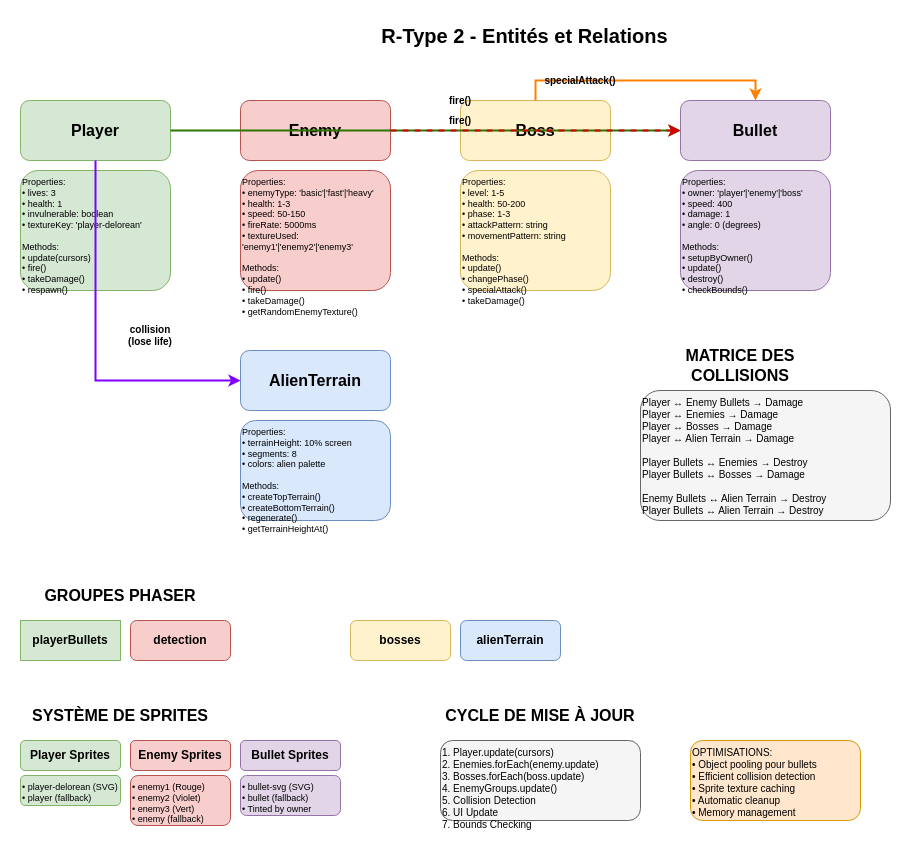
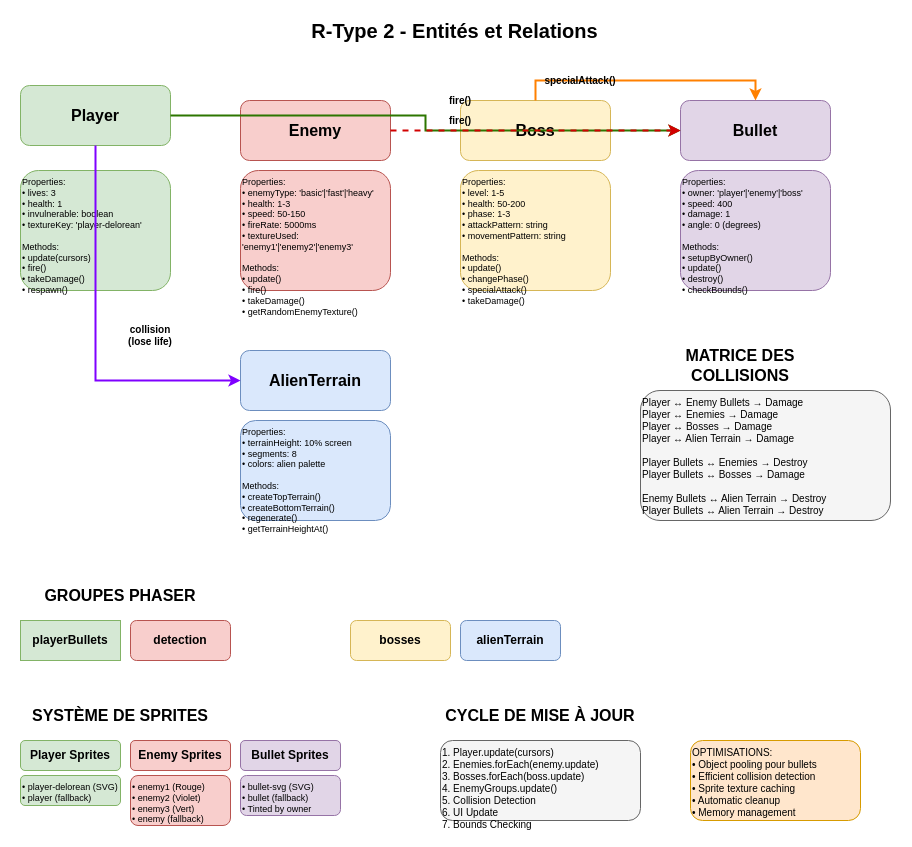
  <mxCell id="0" />
  <mxCell id="1" parent="0" />
- <mxCell id="2" value="R-Type 2 - Entités et Relations" style="text;html=1;strokeColor=none;fillColor=none;align=center;verticalAlign=middle;whiteSpace=wrap;rounded=0;fontSize=20;fontStyle=1;" vertex="1" parent="1"><mxGeometry x="290" y="20" width="469" height="30" as="geometry" /></mxCell>
- <mxCell id="3" value="Player" style="rounded=1;whiteSpace=wrap;html=1;fillColor=#d5e8d4;strokeColor=#82b366;fontSize=16;fontStyle=1;" vertex="1" parent="1"><mxGeometry x="20" y="100" width="150" height="60" as="geometry" /></mxCell>
+ <mxCell id="2" value="R-Type 2 - Entités et Relations" style="text;html=1;strokeColor=none;fillColor=none;align=center;verticalAlign=middle;whiteSpace=wrap;rounded=0;fontSize=20;fontStyle=1;" vertex="1" parent="1"><mxGeometry x="220" y="15" width="469" height="30" as="geometry" /></mxCell>
+ <mxCell id="3" value="Player" style="rounded=1;whiteSpace=wrap;html=1;fillColor=#d5e8d4;strokeColor=#82b366;fontSize=16;fontStyle=1;" vertex="1" parent="1"><mxGeometry x="20" y="85" width="150" height="60" as="geometry" /></mxCell>
  <mxCell id="4" value="Properties:&#10;• lives: 3&#10;• health: 1&#10;• invulnerable: boolean&#10;• textureKey: 'player-delorean'&#10;&#10;Methods:&#10;• update(cursors)&#10;• fire()&#10;• takeDamage()&#10;• respawn()" style="text;html=1;strokeColor=#82b366;fillColor=#d5e8d4;align=left;verticalAlign=top;whiteSpace=wrap;rounded=1;fontSize=9;" vertex="1" parent="1"><mxGeometry x="20" y="170" width="150" height="120" as="geometry" /></mxCell>
  <mxCell id="5" value="Enemy" style="rounded=1;whiteSpace=wrap;html=1;fillColor=#f8cecc;strokeColor=#b85450;fontSize=16;fontStyle=1;" vertex="1" parent="1"><mxGeometry x="240" y="100" width="150" height="60" as="geometry" /></mxCell>
  <mxCell id="6" value="Properties:&#10;• enemyType: 'basic'|'fast'|'heavy'&#10;• health: 1-3&#10;• speed: 50-150&#10;• fireRate: 5000ms&#10;• textureUsed: 'enemy1'|'enemy2'|'enemy3'&#10;&#10;Methods:&#10;• update()&#10;• fire()&#10;• takeDamage()&#10;• getRandomEnemyTexture()" style="text;html=1;strokeColor=#b85450;fillColor=#f8cecc;align=left;verticalAlign=top;whiteSpace=wrap;rounded=1;fontSize=9;" vertex="1" parent="1"><mxGeometry x="240" y="170" width="150" height="120" as="geometry" /></mxCell>
  <mxCell id="7" value="Boss" style="rounded=1;whiteSpace=wrap;html=1;fillColor=#fff2cc;strokeColor=#d6b656;fontSize=16;fontStyle=1;" vertex="1" parent="1"><mxGeometry x="460" y="100" width="150" height="60" as="geometry" /></mxCell>
  <mxCell id="8" value="Properties:&#10;• level: 1-5&#10;• health: 50-200&#10;• phase: 1-3&#10;• attackPattern: string&#10;• movementPattern: string&#10;&#10;Methods:&#10;• update()&#10;• changePhase()&#10;• specialAttack()&#10;• takeDamage()" style="text;html=1;strokeColor=#d6b656;fillColor=#fff2cc;align=left;verticalAlign=top;whiteSpace=wrap;rounded=1;fontSize=9;" vertex="1" parent="1"><mxGeometry x="460" y="170" width="150" height="120" as="geometry" /></mxCell>
  <mxCell id="9" value="Bullet" style="rounded=1;whiteSpace=wrap;html=1;fillColor=#e1d5e7;strokeColor=#9673a6;fontSize=16;fontStyle=1;" vertex="1" parent="1"><mxGeometry x="680" y="100" width="150" height="60" as="geometry" /></mxCell>
  <mxCell id="10" value="Properties:&#10;• owner: 'player'|'enemy'|'boss'&#10;• speed: 400&#10;• damage: 1&#10;• angle: 0 (degrees)&#10;&#10;Methods:&#10;• setupByOwner()&#10;• update()&#10;• destroy()&#10;• checkBounds()" style="text;html=1;strokeColor=#9673a6;fillColor=#e1d5e7;align=left;verticalAlign=top;whiteSpace=wrap;rounded=1;fontSize=9;" vertex="1" parent="1"><mxGeometry x="680" y="170" width="150" height="120" as="geometry" /></mxCell>
  <mxCell id="11" value="AlienTerrain" style="rounded=1;whiteSpace=wrap;html=1;fillColor=#dae8fc;strokeColor=#6c8ebf;fontSize=16;fontStyle=1;" vertex="1" parent="1"><mxGeometry x="240" y="350" width="150" height="60" as="geometry" /></mxCell>
  <mxCell id="12" value="Properties:&#10;• terrainHeight: 10% screen&#10;• segments: 8&#10;• colors: alien palette&#10;&#10;Methods:&#10;• createTopTerrain()&#10;• createBottomTerrain()&#10;• regenerate()&#10;• getTerrainHeightAt()" style="text;html=1;strokeColor=#6c8ebf;fillColor=#dae8fc;align=left;verticalAlign=top;whiteSpace=wrap;rounded=1;fontSize=9;" vertex="1" parent="1"><mxGeometry x="240" y="420" width="150" height="100" as="geometry" /></mxCell>
  <mxCell id="13" style="edgeStyle=orthogonalEdgeStyle;rounded=0;orthogonalLoop=1;jettySize=auto;html=1;exitX=1;exitY=0.5;exitDx=0;exitDy=0;entryX=0;entryY=0.5;entryDx=0;entryDy=0;strokeWidth=2;strokeColor=#2D7600;" edge="1" parent="1" source="3" target="9"><mxGeometry relative="1" as="geometry" /></mxCell>
  <mxCell id="14" value="fire()" style="text;html=1;strokeColor=none;fillColor=none;align=center;verticalAlign=middle;whiteSpace=wrap;rounded=0;fontSize=10;fontStyle=1;color=#2D7600;" vertex="1" parent="1"><mxGeometry x="440" y="110" width="40" height="20" as="geometry" /></mxCell>
  <mxCell id="15" style="edgeStyle=orthogonalEdgeStyle;rounded=0;orthogonalLoop=1;jettySize=auto;html=1;exitX=1;exitY=0.5;exitDx=0;exitDy=0;entryX=0;entryY=0.5;entryDx=0;entryDy=0;strokeWidth=2;strokeColor=#D20100;dashed=1;" edge="1" parent="1" source="5" target="9"><mxGeometry relative="1" as="geometry" /></mxCell>
  <mxCell id="16" value="fire()" style="text;html=1;strokeColor=none;fillColor=none;align=center;verticalAlign=middle;whiteSpace=wrap;rounded=0;fontSize=10;fontStyle=1;color=#D20100;" vertex="1" parent="1"><mxGeometry x="440" y="90" width="40" height="20" as="geometry" /></mxCell>
  <mxCell id="17" style="edgeStyle=orthogonalEdgeStyle;rounded=0;orthogonalLoop=1;jettySize=auto;html=1;exitX=0.5;exitY=0;exitDx=0;exitDy=0;entryX=0.5;entryY=0;entryDx=0;entryDy=0;strokeWidth=2;strokeColor=#FF8000;" edge="1" parent="1" source="7" target="9"><mxGeometry relative="1" as="geometry" /></mxCell>
  <mxCell id="18" value="specialAttack()" style="text;html=1;strokeColor=none;fillColor=none;align=center;verticalAlign=middle;whiteSpace=wrap;rounded=0;fontSize=10;fontStyle=1;color=#FF8000;" vertex="1" parent="1"><mxGeometry x="540" y="70" width="80" height="20" as="geometry" /></mxCell>
  <mxCell id="19" style="edgeStyle=orthogonalEdgeStyle;rounded=0;orthogonalLoop=1;jettySize=auto;html=1;exitX=0.5;exitY=1;exitDx=0;exitDy=0;entryX=0;entryY=0.5;entryDx=0;entryDy=0;strokeWidth=2;strokeColor=#7F00FF;strokeStyle=dashed;" edge="1" parent="1" source="3" target="11"><mxGeometry relative="1" as="geometry" /></mxCell>
  <mxCell id="20" value="collision&#10;(lose life)" style="text;html=1;strokeColor=none;fillColor=none;align=center;verticalAlign=middle;whiteSpace=wrap;rounded=0;fontSize=10;fontStyle=1;color=#7F00FF;" vertex="1" parent="1"><mxGeometry x="120" y="320" width="60" height="30" as="geometry" /></mxCell>
  <mxCell id="21" value="GROUPES PHASER" style="text;html=1;strokeColor=none;fillColor=none;align=center;verticalAlign=middle;whiteSpace=wrap;rounded=0;fontSize=16;fontStyle=1;" vertex="1" parent="1"><mxGeometry x="20" y="580" width="200" height="30" as="geometry" /></mxCell>
  <mxCell id="22" value="playerBullets" style="whiteSpace=wrap;html=1;fillColor=#d5e8d4;strokeColor=#82b366;fontSize=12;fontStyle=1;rounded=0;" vertex="1" parent="1"><mxGeometry x="20" y="620" width="100" height="40" as="geometry" /></mxCell>
  <mxCell id="23" value="detection" style="rounded=1;whiteSpace=wrap;html=1;fillColor=#f8cecc;strokeColor=#b85450;fontSize=12;fontStyle=1;" vertex="1" parent="1"><mxGeometry x="130" y="620" width="100" height="40" as="geometry" /></mxCell>
  <mxCell id="24" value="bosses" style="rounded=1;whiteSpace=wrap;html=1;fillColor=#fff2cc;strokeColor=#d6b656;fontSize=12;fontStyle=1;" vertex="1" parent="1"><mxGeometry x="350" y="620" width="100" height="40" as="geometry" /></mxCell>
  <mxCell id="25" value="alienTerrain" style="rounded=1;whiteSpace=wrap;html=1;fillColor=#dae8fc;strokeColor=#6c8ebf;fontSize=12;fontStyle=1;" vertex="1" parent="1"><mxGeometry x="460" y="620" width="100" height="40" as="geometry" /></mxCell>
  <mxCell id="26" value="MATRICE DES COLLISIONS" style="text;html=1;strokeColor=none;fillColor=none;align=center;verticalAlign=middle;whiteSpace=wrap;rounded=0;fontSize=16;fontStyle=1;" vertex="1" parent="1"><mxGeometry x="640" y="350" width="200" height="30" as="geometry" /></mxCell>
  <mxCell id="27" value="Player ↔ Enemy Bullets → Damage&#10;Player ↔ Enemies → Damage&#10;Player ↔ Bosses → Damage&#10;Player ↔ Alien Terrain → Damage&#10;&#10;Player Bullets ↔ Enemies → Destroy&#10;Player Bullets ↔ Bosses → Damage&#10;&#10;Enemy Bullets ↔ Alien Terrain → Destroy&#10;Player Bullets ↔ Alien Terrain → Destroy" style="text;html=1;strokeColor=#666666;fillColor=#f5f5f5;align=left;verticalAlign=top;whiteSpace=wrap;rounded=1;fontSize=10;" vertex="1" parent="1"><mxGeometry x="640" y="390" width="250" height="130" as="geometry" /></mxCell>
  <mxCell id="28" value="SYSTÈME DE SPRITES" style="text;html=1;strokeColor=none;fillColor=none;align=center;verticalAlign=middle;whiteSpace=wrap;rounded=0;fontSize=16;fontStyle=1;" vertex="1" parent="1"><mxGeometry x="20" y="700" width="200" height="30" as="geometry" /></mxCell>
  <mxCell id="29" value="Player Sprites" style="rounded=1;whiteSpace=wrap;html=1;fillColor=#d5e8d4;strokeColor=#82b366;fontSize=12;fontStyle=1;" vertex="1" parent="1"><mxGeometry x="20" y="740" width="100" height="30" as="geometry" /></mxCell>
  <mxCell id="30" value="• player-delorean (SVG)&#10;• player (fallback)" style="text;html=1;strokeColor=#82b366;fillColor=#d5e8d4;align=left;verticalAlign=top;whiteSpace=wrap;rounded=1;fontSize=9;" vertex="1" parent="1"><mxGeometry x="20" y="775" width="100" height="30" as="geometry" /></mxCell>
  <mxCell id="31" value="Enemy Sprites" style="rounded=1;whiteSpace=wrap;html=1;fillColor=#f8cecc;strokeColor=#b85450;fontSize=12;fontStyle=1;" vertex="1" parent="1"><mxGeometry x="130" y="740" width="100" height="30" as="geometry" /></mxCell>
  <mxCell id="32" value="• enemy1 (Rouge)&#10;• enemy2 (Violet)&#10;• enemy3 (Vert)&#10;• enemy (fallback)" style="text;html=1;strokeColor=#b85450;fillColor=#f8cecc;align=left;verticalAlign=top;whiteSpace=wrap;rounded=1;fontSize=9;" vertex="1" parent="1"><mxGeometry x="130" y="775" width="100" height="50" as="geometry" /></mxCell>
  <mxCell id="33" value="Bullet Sprites" style="rounded=1;whiteSpace=wrap;html=1;fillColor=#e1d5e7;strokeColor=#9673a6;fontSize=12;fontStyle=1;" vertex="1" parent="1"><mxGeometry x="240" y="740" width="100" height="30" as="geometry" /></mxCell>
  <mxCell id="34" value="• bullet-svg (SVG)&#10;• bullet (fallback)&#10;• Tinted by owner" style="text;html=1;strokeColor=#9673a6;fillColor=#e1d5e7;align=left;verticalAlign=top;whiteSpace=wrap;rounded=1;fontSize=9;" vertex="1" parent="1"><mxGeometry x="240" y="775" width="100" height="40" as="geometry" /></mxCell>
  <mxCell id="35" value="CYCLE DE MISE À JOUR" style="text;html=1;strokeColor=none;fillColor=none;align=center;verticalAlign=middle;whiteSpace=wrap;rounded=0;fontSize=16;fontStyle=1;" vertex="1" parent="1"><mxGeometry x="440" y="700" width="200" height="30" as="geometry" /></mxCell>
  <mxCell id="36" value="1. Player.update(cursors)&#10;2. Enemies.forEach(enemy.update)&#10;3. Bosses.forEach(boss.update)&#10;4. EnemyGroups.update()&#10;5. Collision Detection&#10;6. UI Update&#10;7. Bounds Checking" style="text;html=1;strokeColor=#666666;fillColor=#f5f5f5;align=left;verticalAlign=top;whiteSpace=wrap;rounded=1;fontSize=10;" vertex="1" parent="1"><mxGeometry x="440" y="740" width="200" height="80" as="geometry" /></mxCell>
  <mxCell id="37" value="OPTIMISATIONS:&#10;• Object pooling pour bullets&#10;• Efficient collision detection&#10;• Sprite texture caching&#10;• Automatic cleanup&#10;• Memory management" style="text;html=1;strokeColor=#d79b00;fillColor=#ffe6cc;align=left;verticalAlign=top;whiteSpace=wrap;rounded=1;fontSize=10;" vertex="1" parent="1"><mxGeometry x="690" y="740" width="170" height="80" as="geometry" /></mxCell>
